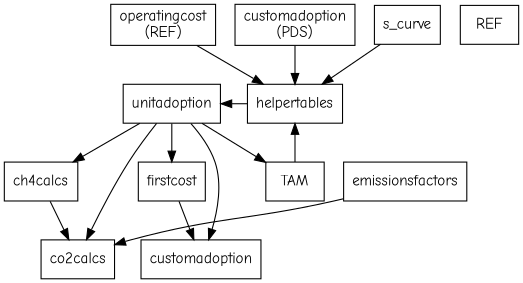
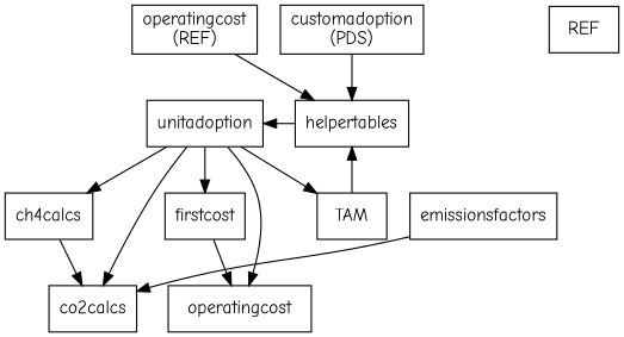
  strict digraph {
    fontname="Comic Neue"
    node [fontname="Comic Neue" shape=box]
    edge [fontname="Comic Neue"]
    helpertables
    unitadoption
    emissionsfactors
    ch4calcs
    firstcost
    co2calcs
-   operatingcost [label=customadoption]
+   operatingcost
    TAM
    n9 [label="operatingcost\n(REF)"]
    n10 [label="customadoption\n(PDS)"]
-   s_curve
    n12 [label=REF]
    subgraph sub_1 {
      rank=same
      helpertables
      unitadoption
    }
    subgraph sub_2 {
      rank=same
      emissionsfactors
      ch4calcs
      firstcost
    }
    subgraph sub_3 {
      rank=same
      co2calcs
      operatingcost
    }
    helpertables -> unitadoption [constraint=false]
    unitadoption -> ch4calcs
    unitadoption -> firstcost
    unitadoption -> co2calcs
    unitadoption -> operatingcost
    unitadoption -> TAM
    emissionsfactors -> co2calcs [constraint=false]
    ch4calcs -> co2calcs
    firstcost -> operatingcost
    TAM -> helpertables
    n9 -> helpertables
    n10 -> helpertables
-   s_curve -> helpertables
  }
